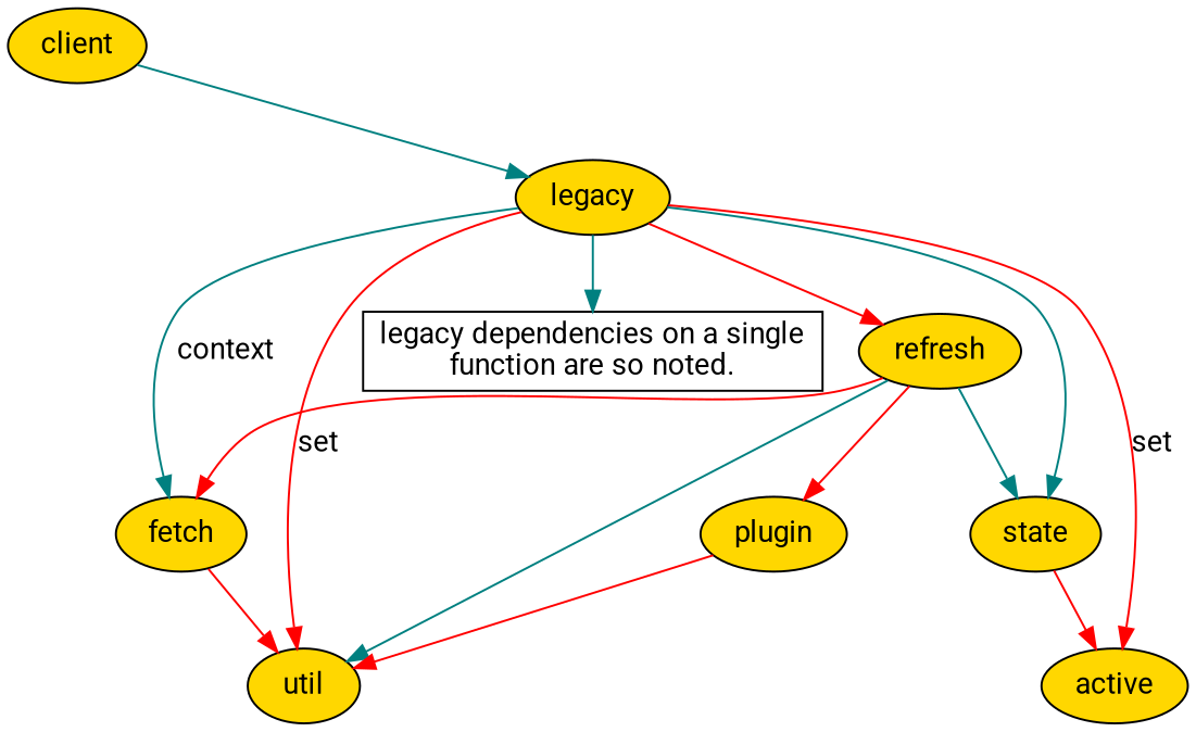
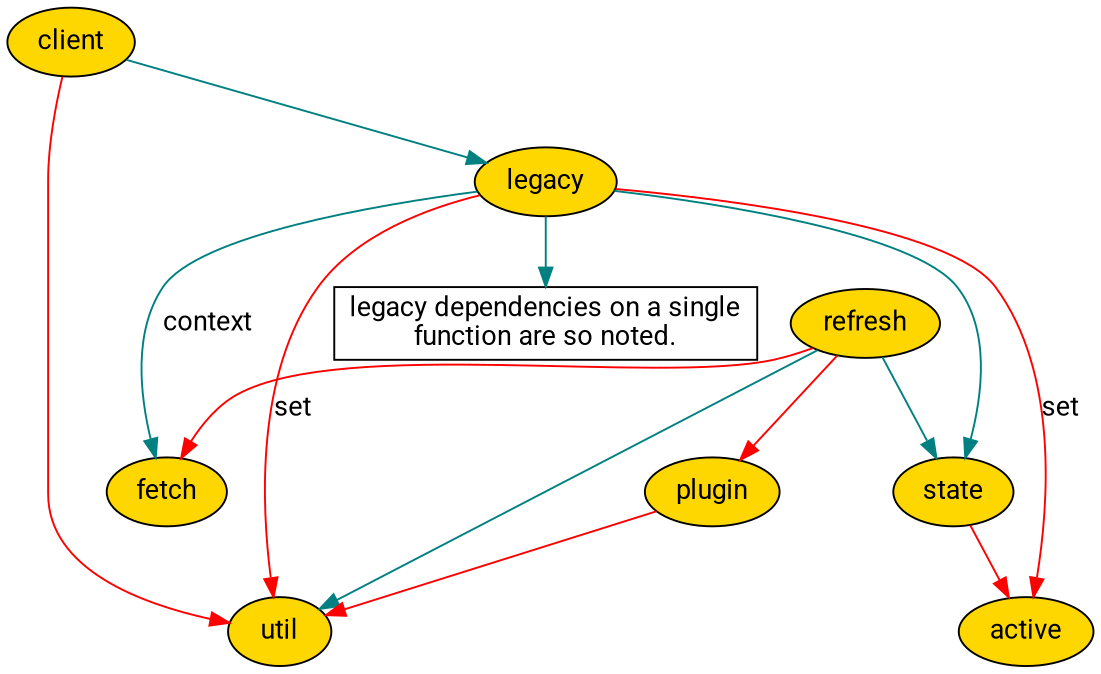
  digraph {
    fontname=Roboto
    node [fontname=Roboto fillcolor=gold style=filled]
    edge [color=red fontname=Roboto]
    "legacy dependencies on a single\nfunction are so noted." [shape=box fillcolor="" style=""]
    client
    legacy
    fetch
    util
    state
    active
    refresh
    plugin
    client -> legacy [color=teal]
    legacy -> "legacy dependencies on a single\nfunction are so noted." [color=teal]
    legacy -> fetch [color=teal label=context]
    legacy -> util [label=set]
    legacy -> state [color=teal]
    legacy -> active [label=set]
-   legacy -> refresh
-   fetch -> util
+   client -> util
    state -> active
    refresh -> fetch
    refresh -> util [color=teal]
    refresh -> state [color=teal]
    refresh -> plugin
    plugin -> util
  }
